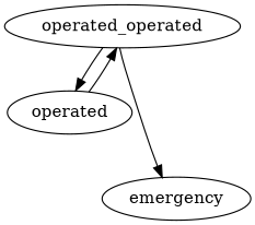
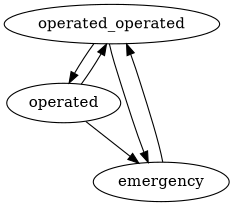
  digraph {
    n1 [label=operated_operated]
    n2 [label=operated]
    n3 [label=emergency]
    n1 -> n2
    n1 -> n3
    n2 -> n1
+   n2 -> n3
+   n3 -> n1
  }
